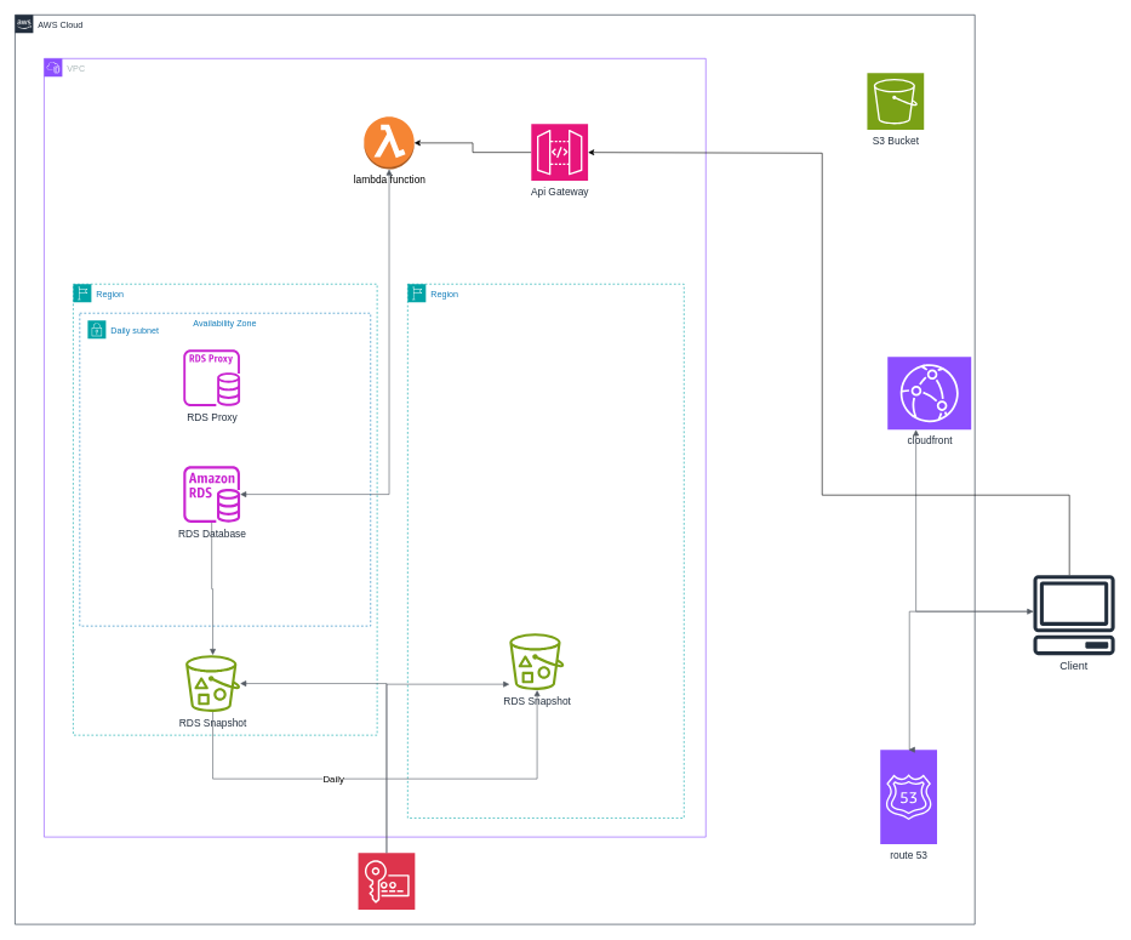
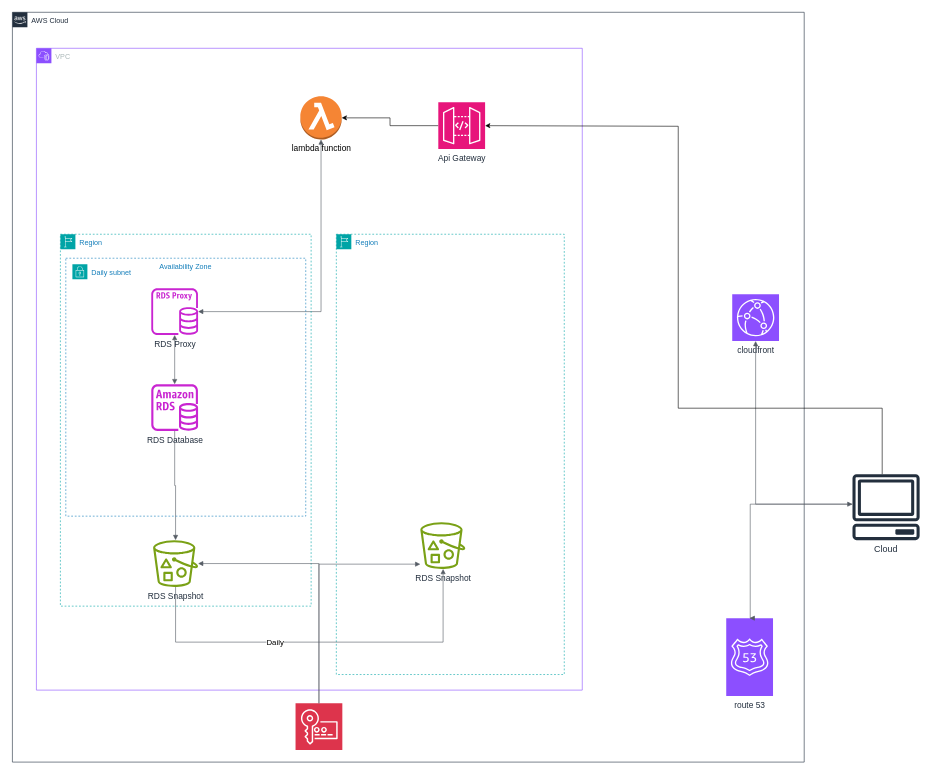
  <mxCell id="0" />
  <mxCell id="1" parent="0" />
  <mxCell id="2" value="AWS Cloud" style="points=[[0,0],[0.25,0],[0.5,0],[0.75,0],[1,0],[1,0.25],[1,0.5],[1,0.75],[1,1],[0.75,1],[0.5,1],[0.25,1],[0,1],[0,0.75],[0,0.5],[0,0.25]];outlineConnect=0;gradientColor=none;html=1;whiteSpace=wrap;fontSize=12;fontStyle=0;container=1;pointerEvents=0;collapsible=0;recursiveResize=0;shape=mxgraph.aws4.group;grIcon=mxgraph.aws4.group_aws_cloud_alt;strokeColor=#232F3E;fillColor=none;verticalAlign=top;align=left;spacingLeft=30;fontColor=#232F3E;dashed=0;" parent="1" vertex="1"><mxGeometry x="20" y="20" width="1320" height="1250" as="geometry" /></mxCell>
  <mxCell id="3" value="&lt;font style=&quot;font-size: 14px;&quot;&gt;route 53&lt;/font&gt;" style="sketch=0;points=[[0,0,0],[0.25,0,0],[0.5,0,0],[0.75,0,0],[1,0,0],[0,1,0],[0.25,1,0],[0.5,1,0],[0.75,1,0],[1,1,0],[0,0.25,0],[0,0.5,0],[0,0.75,0],[1,0.25,0],[1,0.5,0],[1,0.75,0]];outlineConnect=0;fontColor=#232F3E;fillColor=#8C4FFF;strokeColor=#ffffff;dashed=0;verticalLabelPosition=bottom;verticalAlign=top;align=center;html=1;fontSize=12;fontStyle=0;aspect=fixed;shape=mxgraph.aws4.resourceIcon;resIcon=mxgraph.aws4.route_53;" parent="2" vertex="1"><mxGeometry x="1190" y="1010" width="78" height="130" as="geometry" /></mxCell>
- <mxCell id="4" value="&lt;font style=&quot;font-size: 14px;&quot;&gt;cloudfront&lt;/font&gt;" style="sketch=0;points=[[0,0,0],[0.25,0,0],[0.5,0,0],[0.75,0,0],[1,0,0],[0,1,0],[0.25,1,0],[0.5,1,0],[0.75,1,0],[1,1,0],[0,0.25,0],[0,0.5,0],[0,0.75,0],[1,0.25,0],[1,0.5,0],[1,0.75,0]];outlineConnect=0;fontColor=#232F3E;fillColor=#8C4FFF;strokeColor=#ffffff;dashed=0;verticalLabelPosition=bottom;verticalAlign=top;align=center;html=1;fontSize=12;fontStyle=0;aspect=fixed;shape=mxgraph.aws4.resourceIcon;resIcon=mxgraph.aws4.cloudfront;" parent="2" vertex="1"><mxGeometry x="1200" y="470" width="115" height="100" as="geometry" /></mxCell>
- <mxCell id="5" value="&lt;font style=&quot;font-size: 14px;&quot;&gt;S3 Bucket&lt;/font&gt;" style="sketch=0;points=[[0,0,0],[0.25,0,0],[0.5,0,0],[0.75,0,0],[1,0,0],[0,1,0],[0.25,1,0],[0.5,1,0],[0.75,1,0],[1,1,0],[0,0.25,0],[0,0.5,0],[0,0.75,0],[1,0.25,0],[1,0.5,0],[1,0.75,0]];outlineConnect=0;fontColor=#232F3E;fillColor=#7AA116;strokeColor=#ffffff;dashed=0;verticalLabelPosition=bottom;verticalAlign=top;align=center;html=1;fontSize=12;fontStyle=0;aspect=fixed;shape=mxgraph.aws4.resourceIcon;resIcon=mxgraph.aws4.s3;" parent="2" vertex="1"><mxGeometry x="1172" y="80" width="78" height="78" as="geometry" /></mxCell>
+ <mxCell id="4" value="&lt;font style=&quot;font-size: 14px;&quot;&gt;cloudfront&lt;/font&gt;" style="sketch=0;points=[[0,0,0],[0.25,0,0],[0.5,0,0],[0.75,0,0],[1,0,0],[0,1,0],[0.25,1,0],[0.5,1,0],[0.75,1,0],[1,1,0],[0,0.25,0],[0,0.5,0],[0,0.75,0],[1,0.25,0],[1,0.5,0],[1,0.75,0]];outlineConnect=0;fontColor=#232F3E;fillColor=#8C4FFF;strokeColor=#ffffff;dashed=0;verticalLabelPosition=bottom;verticalAlign=top;align=center;html=1;fontSize=12;fontStyle=0;aspect=fixed;shape=mxgraph.aws4.resourceIcon;resIcon=mxgraph.aws4.cloudfront;" parent="2" vertex="1"><mxGeometry x="1200" y="470" width="78" height="78" as="geometry" /></mxCell>
  <mxCell id="6" value="" style="sketch=0;points=[[0,0,0],[0.25,0,0],[0.5,0,0],[0.75,0,0],[1,0,0],[0,1,0],[0.25,1,0],[0.5,1,0],[0.75,1,0],[1,1,0],[0,0.25,0],[0,0.5,0],[0,0.75,0],[1,0.25,0],[1,0.5,0],[1,0.75,0]];outlineConnect=0;fontColor=#232F3E;fillColor=#DD344C;strokeColor=#ffffff;dashed=0;verticalLabelPosition=bottom;verticalAlign=top;align=center;html=1;fontSize=12;fontStyle=0;aspect=fixed;shape=mxgraph.aws4.resourceIcon;resIcon=mxgraph.aws4.key_management_service;" vertex="1" parent="2"><mxGeometry x="472" y="1152" width="78" height="78" as="geometry" /></mxCell>
  <mxCell id="7" value="VPC" style="points=[[0,0],[0.25,0],[0.5,0],[0.75,0],[1,0],[1,0.25],[1,0.5],[1,0.75],[1,1],[0.75,1],[0.5,1],[0.25,1],[0,1],[0,0.75],[0,0.5],[0,0.25]];outlineConnect=0;gradientColor=none;html=1;whiteSpace=wrap;fontSize=12;fontStyle=0;container=1;pointerEvents=0;collapsible=0;recursiveResize=0;shape=mxgraph.aws4.group;grIcon=mxgraph.aws4.group_vpc2;strokeColor=#8C4FFF;fillColor=none;verticalAlign=top;align=left;spacingLeft=30;fontColor=#AAB7B8;dashed=0;" parent="1" vertex="1"><mxGeometry x="60" width="910" height="1070" as="geometry" y="80" /></mxCell>
  <mxCell id="8" value="Daily subnet" style="points=[[0,0],[0.25,0],[0.5,0],[0.75,0],[1,0],[1,0.25],[1,0.5],[1,0.75],[1,1],[0.75,1],[0.5,1],[0.25,1],[0,1],[0,0.75],[0,0.5],[0,0.25]];outlineConnect=0;gradientColor=none;html=1;whiteSpace=wrap;fontSize=12;fontStyle=0;container=1;pointerEvents=0;collapsible=0;recursiveResize=0;shape=mxgraph.aws4.group;grIcon=mxgraph.aws4.group_security_group;grStroke=0;strokeColor=#00A4A6;fillColor=none;verticalAlign=top;align=left;spacingLeft=30;fontColor=#147EBA;dashed=0;" parent="7" vertex="1"><mxGeometry x="60" y="360" width="370" height="330" as="geometry" /></mxCell>
  <mxCell id="9" style="edgeStyle=orthogonalEdgeStyle;rounded=0;orthogonalLoop=1;jettySize=auto;html=1;" parent="7" source="10" target="11" edge="1"><mxGeometry relative="1" as="geometry" /></mxCell>
  <mxCell id="10" value="&lt;font style=&quot;font-size: 14px;&quot;&gt;Api Gateway&lt;/font&gt;" style="sketch=0;points=[[0,0,0],[0.25,0,0],[0.5,0,0],[0.75,0,0],[1,0,0],[0,1,0],[0.25,1,0],[0.5,1,0],[0.75,1,0],[1,1,0],[0,0.25,0],[0,0.5,0],[0,0.75,0],[1,0.25,0],[1,0.5,0],[1,0.75,0]];outlineConnect=0;fontColor=#232F3E;fillColor=#E7157B;strokeColor=#ffffff;dashed=0;verticalLabelPosition=bottom;verticalAlign=top;align=center;html=1;fontSize=12;fontStyle=0;aspect=fixed;shape=mxgraph.aws4.resourceIcon;resIcon=mxgraph.aws4.api_gateway;" parent="7" vertex="1"><mxGeometry x="670" y="90" width="78" height="78" as="geometry" /></mxCell>
  <mxCell id="11" value="&lt;font style=&quot;font-size: 14px;&quot;&gt;lambda function&lt;/font&gt;" style="outlineConnect=0;dashed=0;verticalLabelPosition=bottom;verticalAlign=top;align=center;html=1;shape=mxgraph.aws3.lambda_function;fillColor=#F58534;gradientColor=none;" parent="7" vertex="1"><mxGeometry x="440" y="80" width="69" height="72" as="geometry" /></mxCell>
+ <mxCell id="12" value="" style="edgeStyle=orthogonalEdgeStyle;html=1;endArrow=block;elbow=vertical;startArrow=block;startFill=1;endFill=1;strokeColor=#545B64;rounded=0;entryX=0.5;entryY=1;entryDx=0;entryDy=0;entryPerimeter=0;" parent="7" source="14" target="11" edge="1"><mxGeometry width="100" relative="1" as="geometry"><mxPoint x="790" y="360" as="sourcePoint" /><mxPoint x="890" y="360" as="targetPoint" /></mxGeometry></mxCell>
  <mxCell id="13" value="Region" style="points=[[0,0],[0.25,0],[0.5,0],[0.75,0],[1,0],[1,0.25],[1,0.5],[1,0.75],[1,1],[0.75,1],[0.5,1],[0.25,1],[0,1],[0,0.75],[0,0.5],[0,0.25]];outlineConnect=0;gradientColor=none;html=1;whiteSpace=wrap;fontSize=12;fontStyle=0;container=1;pointerEvents=0;collapsible=0;recursiveResize=0;shape=mxgraph.aws4.group;grIcon=mxgraph.aws4.group_region;strokeColor=#00A4A6;fillColor=none;verticalAlign=top;align=left;spacingLeft=30;fontColor=#147EBA;dashed=1;" parent="7" vertex="1"><mxGeometry x="40" y="310" width="418" height="620" as="geometry" /></mxCell>
  <mxCell id="14" value="&lt;div style=&quot;text-align: left;&quot;&gt;&lt;font style=&quot;font-size: 14px;&quot;&gt;RDS Proxy&lt;/font&gt;&lt;/div&gt;" style="sketch=0;outlineConnect=0;fontColor=#232F3E;gradientColor=none;fillColor=#C925D1;strokeColor=none;dashed=0;verticalLabelPosition=bottom;verticalAlign=top;align=center;html=1;fontSize=12;fontStyle=0;aspect=fixed;pointerEvents=1;shape=mxgraph.aws4.rds_proxy;" parent="13" vertex="1"><mxGeometry x="151.5" y="90" width="78" height="78" as="geometry" /></mxCell>
  <mxCell id="15" value="&lt;span style=&quot;font-size: 14px; text-align: left;&quot;&gt;RDS Database&lt;/span&gt;" style="sketch=0;outlineConnect=0;fontColor=#232F3E;gradientColor=none;fillColor=#C925D1;strokeColor=none;dashed=0;verticalLabelPosition=bottom;verticalAlign=top;align=center;html=1;fontSize=12;fontStyle=0;aspect=fixed;pointerEvents=1;shape=mxgraph.aws4.rds_instance;" parent="13" vertex="1"><mxGeometry x="151.5" y="250" width="78" height="78" as="geometry" /></mxCell>
- <mxCell id="16" value="" style="edgeStyle=orthogonalEdgeStyle;html=1;endArrow=block;elbow=vertical;startArrow=block;startFill=1;endFill=1;strokeColor=#545B64;rounded=0;" parent="13" source="15" target="11" edge="1"><mxGeometry width="100" relative="1" as="geometry"><mxPoint x="750" y="-100" as="sourcePoint" /><mxPoint x="850" y="-100" as="targetPoint" /></mxGeometry></mxCell>
+ <mxCell id="16" value="" style="edgeStyle=orthogonalEdgeStyle;html=1;endArrow=block;elbow=vertical;startArrow=block;startFill=1;endFill=1;strokeColor=#545B64;rounded=0;" parent="13" source="15" target="14" edge="1"><mxGeometry width="100" relative="1" as="geometry"><mxPoint x="750" y="-100" as="sourcePoint" /><mxPoint x="850" y="-100" as="targetPoint" /></mxGeometry></mxCell>
  <mxCell id="17" value="&lt;font style=&quot;font-size: 14px;&quot;&gt;RDS Snapshot&lt;/font&gt;" style="sketch=0;outlineConnect=0;fontColor=#232F3E;gradientColor=none;fillColor=#7AA116;strokeColor=none;dashed=0;verticalLabelPosition=bottom;verticalAlign=top;align=center;html=1;fontSize=12;fontStyle=0;aspect=fixed;pointerEvents=1;shape=mxgraph.aws4.bucket_with_objects;" parent="13" vertex="1"><mxGeometry x="154.5" y="510" width="75" height="78" as="geometry" /></mxCell>
  <mxCell id="18" value="" style="edgeStyle=orthogonalEdgeStyle;html=1;endArrow=block;elbow=vertical;startArrow=none;endFill=1;strokeColor=#545B64;rounded=0;" parent="13" source="15" target="17" edge="1"><mxGeometry width="100" relative="1" as="geometry"><mxPoint x="460" y="510" as="sourcePoint" /><mxPoint x="560" y="510" as="targetPoint" /></mxGeometry></mxCell>
  <mxCell id="19" value="Availability Zone" style="fillColor=none;strokeColor=#147EBA;dashed=1;verticalAlign=top;fontStyle=0;fontColor=#147EBA;whiteSpace=wrap;html=1;" parent="13" vertex="1"><mxGeometry x="9" y="40" width="400" height="430" as="geometry" /></mxCell>
  <mxCell id="20" value="Region" style="points=[[0,0],[0.25,0],[0.5,0],[0.75,0],[1,0],[1,0.25],[1,0.5],[1,0.75],[1,1],[0.75,1],[0.5,1],[0.25,1],[0,1],[0,0.75],[0,0.5],[0,0.25]];outlineConnect=0;gradientColor=none;html=1;whiteSpace=wrap;fontSize=12;fontStyle=0;container=1;pointerEvents=0;collapsible=0;recursiveResize=0;shape=mxgraph.aws4.group;grIcon=mxgraph.aws4.group_region;strokeColor=#00A4A6;fillColor=none;verticalAlign=top;align=left;spacingLeft=30;fontColor=#147EBA;dashed=1;" parent="7" vertex="1"><mxGeometry x="500" y="310" width="380" height="734" as="geometry" /></mxCell>
  <mxCell id="21" value="&lt;span style=&quot;font-size: 14px;&quot;&gt;RDS Snapshot&lt;/span&gt;" style="sketch=0;outlineConnect=0;fontColor=#232F3E;gradientColor=none;fillColor=#7AA116;strokeColor=none;dashed=0;verticalLabelPosition=bottom;verticalAlign=top;align=center;html=1;fontSize=12;fontStyle=0;aspect=fixed;pointerEvents=1;shape=mxgraph.aws4.bucket_with_objects;" parent="20" vertex="1"><mxGeometry x="140" y="480" width="75" height="78" as="geometry" /></mxCell>
  <mxCell id="22" value="" style="edgeStyle=orthogonalEdgeStyle;html=1;endArrow=block;elbow=vertical;startArrow=none;endFill=1;strokeColor=#545B64;rounded=0;" parent="7" source="17" target="21" edge="1"><mxGeometry width="100" relative="1" as="geometry"><mxPoint x="280.002" y="990.003" as="sourcePoint" /><mxPoint x="663.018" y="960.003" as="targetPoint" /><Array as="points"><mxPoint x="232" y="990" /><mxPoint x="678" y="990" /></Array></mxGeometry></mxCell>
  <mxCell id="23" value="&lt;font style=&quot;font-size: 13px;&quot;&gt;Daily&lt;/font&gt;" style="edgeLabel;html=1;align=center;verticalAlign=middle;resizable=0;points=[];" parent="22" vertex="1" connectable="0"><mxGeometry x="-0.22" relative="1" as="geometry"><mxPoint as="offset" /></mxGeometry></mxCell>
- <mxCell id="24" value="&lt;font style=&quot;font-size: 15px;&quot;&gt;Client&lt;/font&gt;" style="sketch=0;outlineConnect=0;fontColor=#232F3E;gradientColor=none;fillColor=#232F3D;strokeColor=none;dashed=0;verticalLabelPosition=bottom;verticalAlign=top;align=center;html=1;fontSize=12;fontStyle=0;aspect=fixed;pointerEvents=1;shape=mxgraph.aws4.client;" parent="1" vertex="1"><mxGeometry x="1420" y="790" width="112.89" height="110" as="geometry" /></mxCell>
+ <mxCell id="24" value="&lt;font style=&quot;font-size: 15px;&quot;&gt;Cloud&lt;/font&gt;" style="sketch=0;outlineConnect=0;fontColor=#232F3E;gradientColor=none;fillColor=#232F3D;strokeColor=none;dashed=0;verticalLabelPosition=bottom;verticalAlign=top;align=center;html=1;fontSize=12;fontStyle=0;aspect=fixed;pointerEvents=1;shape=mxgraph.aws4.client;" parent="1" vertex="1"><mxGeometry x="1420" y="790" width="112.89" height="110" as="geometry" /></mxCell>
  <mxCell id="25" value="" style="edgeStyle=orthogonalEdgeStyle;html=1;endArrow=block;elbow=vertical;startArrow=block;startFill=1;endFill=1;strokeColor=#545B64;rounded=0;" parent="1" source="4" target="24" edge="1"><mxGeometry width="100" relative="1" as="geometry"><mxPoint x="1230" y="850" as="sourcePoint" /><mxPoint x="1330" y="850" as="targetPoint" /><Array as="points"><mxPoint x="1259" y="840" /></Array></mxGeometry></mxCell>
  <mxCell id="26" value="" style="edgeStyle=orthogonalEdgeStyle;html=1;endArrow=none;elbow=vertical;startArrow=block;startFill=1;strokeColor=#545B64;rounded=0;exitX=0.5;exitY=0;exitDx=0;exitDy=0;exitPerimeter=0;" parent="1" source="3" target="24" edge="1"><mxGeometry width="100" relative="1" as="geometry"><mxPoint x="850" y="600" as="sourcePoint" /><mxPoint x="950" y="600" as="targetPoint" /><Array as="points"><mxPoint x="1250" y="1030" /><mxPoint x="1250" y="840" /></Array></mxGeometry></mxCell>
  <mxCell id="27" style="edgeStyle=orthogonalEdgeStyle;rounded=0;orthogonalLoop=1;jettySize=auto;html=1;entryX=1;entryY=0.5;entryDx=0;entryDy=0;entryPerimeter=0;" parent="1" source="24" target="10" edge="1"><mxGeometry relative="1" as="geometry"><Array as="points"><mxPoint x="1470" y="680" /><mxPoint x="1130" y="680" /><mxPoint x="1130" y="210" /><mxPoint x="808" y="210" /></Array></mxGeometry></mxCell>
  <mxCell id="28" value="" style="edgeStyle=orthogonalEdgeStyle;html=1;endArrow=block;elbow=vertical;startArrow=none;endFill=1;strokeColor=#545B64;rounded=0;exitX=0.5;exitY=0;exitDx=0;exitDy=0;exitPerimeter=0;" edge="1" parent="1" source="6" target="17"><mxGeometry width="100" relative="1" as="geometry"><mxPoint x="370" y="1120" as="sourcePoint" /><mxPoint x="470" y="1120" as="targetPoint" /><Array as="points"><mxPoint x="531" y="939" /></Array></mxGeometry></mxCell>
  <mxCell id="29" value="" style="edgeStyle=orthogonalEdgeStyle;html=1;endArrow=block;elbow=vertical;startArrow=none;endFill=1;strokeColor=#545B64;rounded=0;exitX=0.5;exitY=0;exitDx=0;exitDy=0;exitPerimeter=0;" edge="1" parent="1" source="6" target="21"><mxGeometry width="100" relative="1" as="geometry"><mxPoint x="480" y="970" as="sourcePoint" /><mxPoint x="580" y="970" as="targetPoint" /><Array as="points"><mxPoint x="531" y="940" /></Array></mxGeometry></mxCell>
